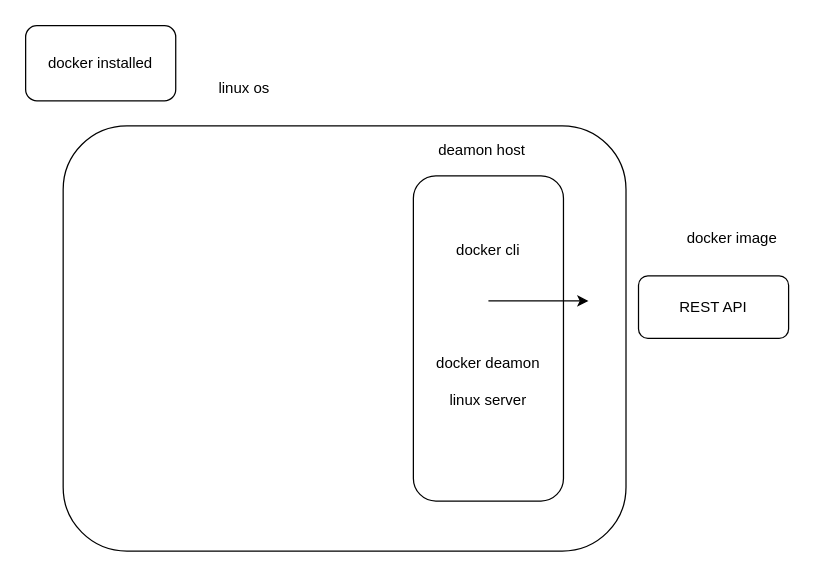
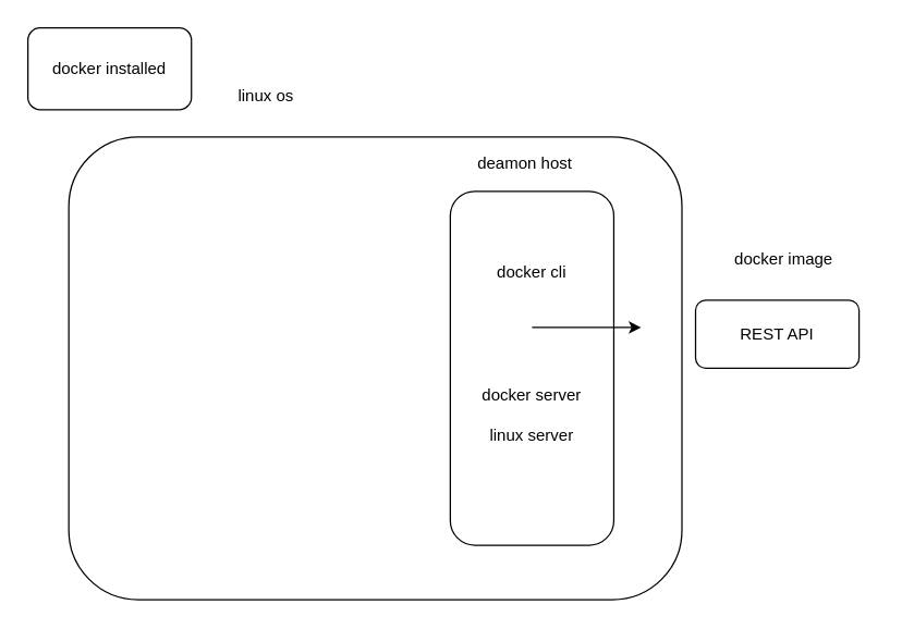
  <mxCell id="0" />
  <mxCell id="1" parent="0" />
  <mxCell id="2" value="" style="rounded=1;whiteSpace=wrap;html=1;" vertex="1" parent="1"><mxGeometry x="50" y="100" width="450" height="340" as="geometry" /></mxCell>
  <mxCell id="3" value="linux os" style="text;html=1;strokeColor=none;fillColor=none;align=center;verticalAlign=middle;whiteSpace=wrap;rounded=0;" vertex="1" parent="1"><mxGeometry x="150" y="60" width="90" height="20" as="geometry" /></mxCell>
  <mxCell id="4" value="docker installed" style="rounded=1;whiteSpace=wrap;html=1;" vertex="1" parent="1"><mxGeometry x="20" y="20" width="120" height="60" as="geometry" /></mxCell>
  <mxCell id="5" value="" style="rounded=1;whiteSpace=wrap;html=1;" vertex="1" parent="1"><mxGeometry x="330" y="140" width="120" height="260" as="geometry" /></mxCell>
- <mxCell id="6" value="docker deamon" style="text;html=1;strokeColor=none;fillColor=none;align=center;verticalAlign=middle;whiteSpace=wrap;rounded=0;" vertex="1" parent="1"><mxGeometry x="345" y="280" width="90" height="20" as="geometry" /></mxCell>
+ <mxCell id="6" value="docker server" style="text;html=1;strokeColor=none;fillColor=none;align=center;verticalAlign=middle;whiteSpace=wrap;rounded=0;" vertex="1" parent="1"><mxGeometry x="345" y="280" width="90" height="20" as="geometry" /></mxCell>
  <mxCell id="7" value="docker cli" style="text;html=1;strokeColor=none;fillColor=none;align=center;verticalAlign=middle;whiteSpace=wrap;rounded=0;" vertex="1" parent="1"><mxGeometry x="345" y="190" width="90" height="20" as="geometry" /></mxCell>
  <mxCell id="8" value="deamon host" style="text;html=1;strokeColor=none;fillColor=none;align=center;verticalAlign=middle;whiteSpace=wrap;rounded=0;" vertex="1" parent="1"><mxGeometry x="345" y="110" width="80" height="20" as="geometry" /></mxCell>
  <mxCell id="9" value="" style="endArrow=classic;html=1;" edge="1" parent="1"><mxGeometry width="50" height="50" relative="1" as="geometry"><mxPoint x="390" y="240" as="sourcePoint" /><mxPoint x="470" y="240" as="targetPoint" /></mxGeometry></mxCell>
  <mxCell id="10" value="linux server" style="text;html=1;strokeColor=none;fillColor=none;align=center;verticalAlign=middle;whiteSpace=wrap;rounded=0;" vertex="1" parent="1"><mxGeometry x="350" y="310" width="80" height="20" as="geometry" /></mxCell>
- <mxCell id="11" value="docker image" style="text;html=1;strokeColor=none;fillColor=none;align=center;verticalAlign=middle;whiteSpace=wrap;rounded=0;" vertex="1" parent="1"><mxGeometry x="530" y="180" width="110" height="20" as="geometry" /></mxCell>
+ <mxCell id="11" value="docker image" style="text;html=1;strokeColor=none;fillColor=none;align=center;verticalAlign=middle;whiteSpace=wrap;rounded=0;" vertex="1" parent="1"><mxGeometry x="520" y="180" width="110" height="20" as="geometry" /></mxCell>
  <mxCell id="12" value="REST API" style="rounded=1;whiteSpace=wrap;html=1;" vertex="1" parent="1"><mxGeometry x="510" y="220" width="120" height="50" as="geometry" /></mxCell>
